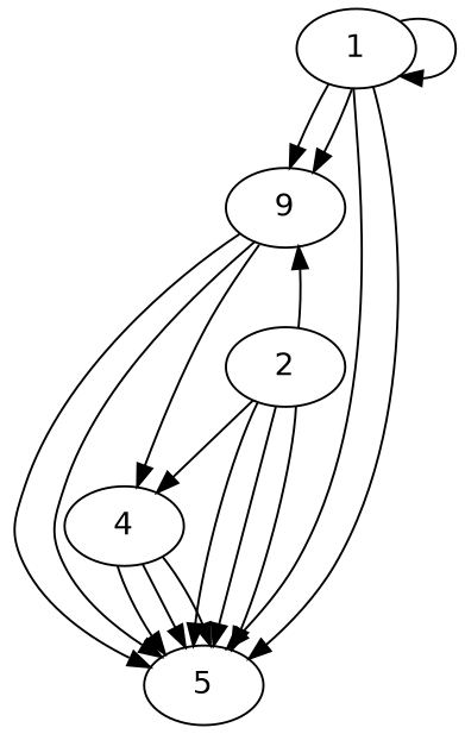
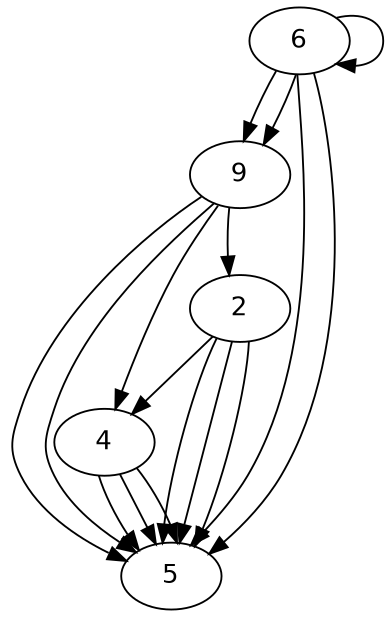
  digraph {
    fontname="DejaVu Sans"
    node [fontname="DejaVu Sans"]
    edge [fontname="DejaVu Sans"]
-   1
+   1 [label=6]
    n2 [label=9]
    5
    4
    2
    1 -> 1
    1 -> n2
    1 -> n2
    1 -> 5
    1 -> 5
    n2 -> 5
    n2 -> 5
    n2 -> 4
    4 -> 5
    4 -> 5
    4 -> 5
-   2 -> n2
+   n2 -> 2
    2 -> 5
    2 -> 5
    2 -> 5
    2 -> 4
  }
